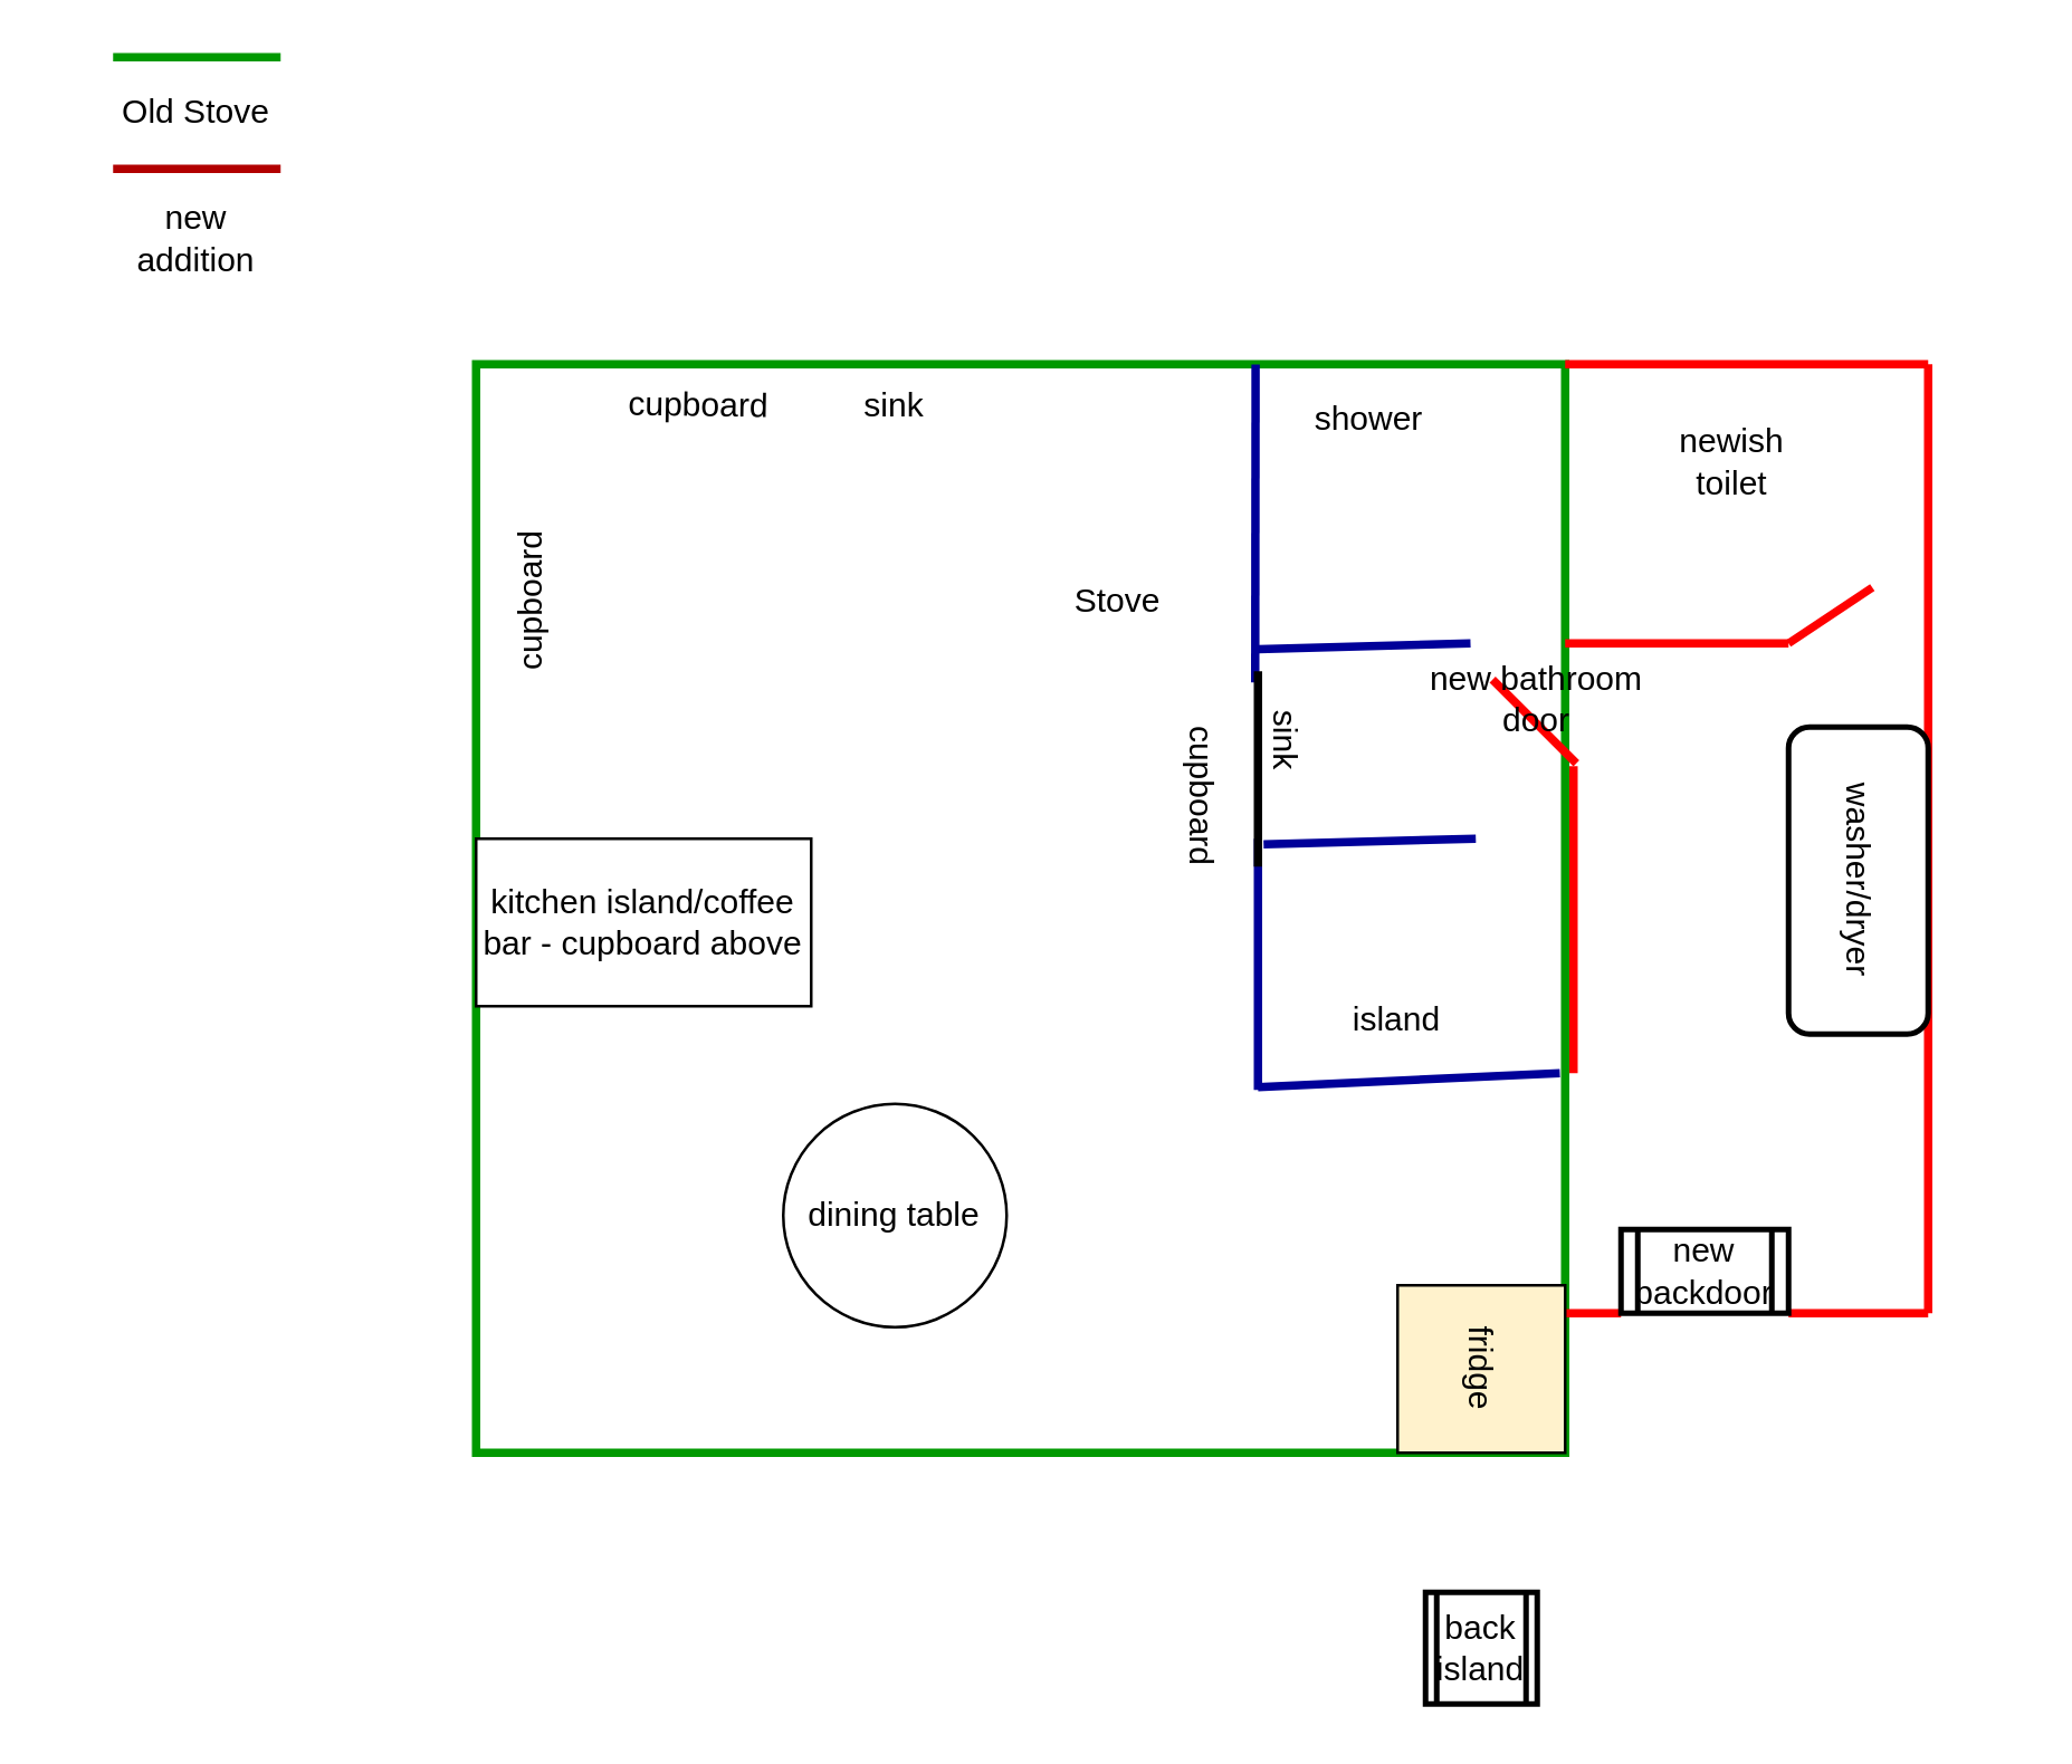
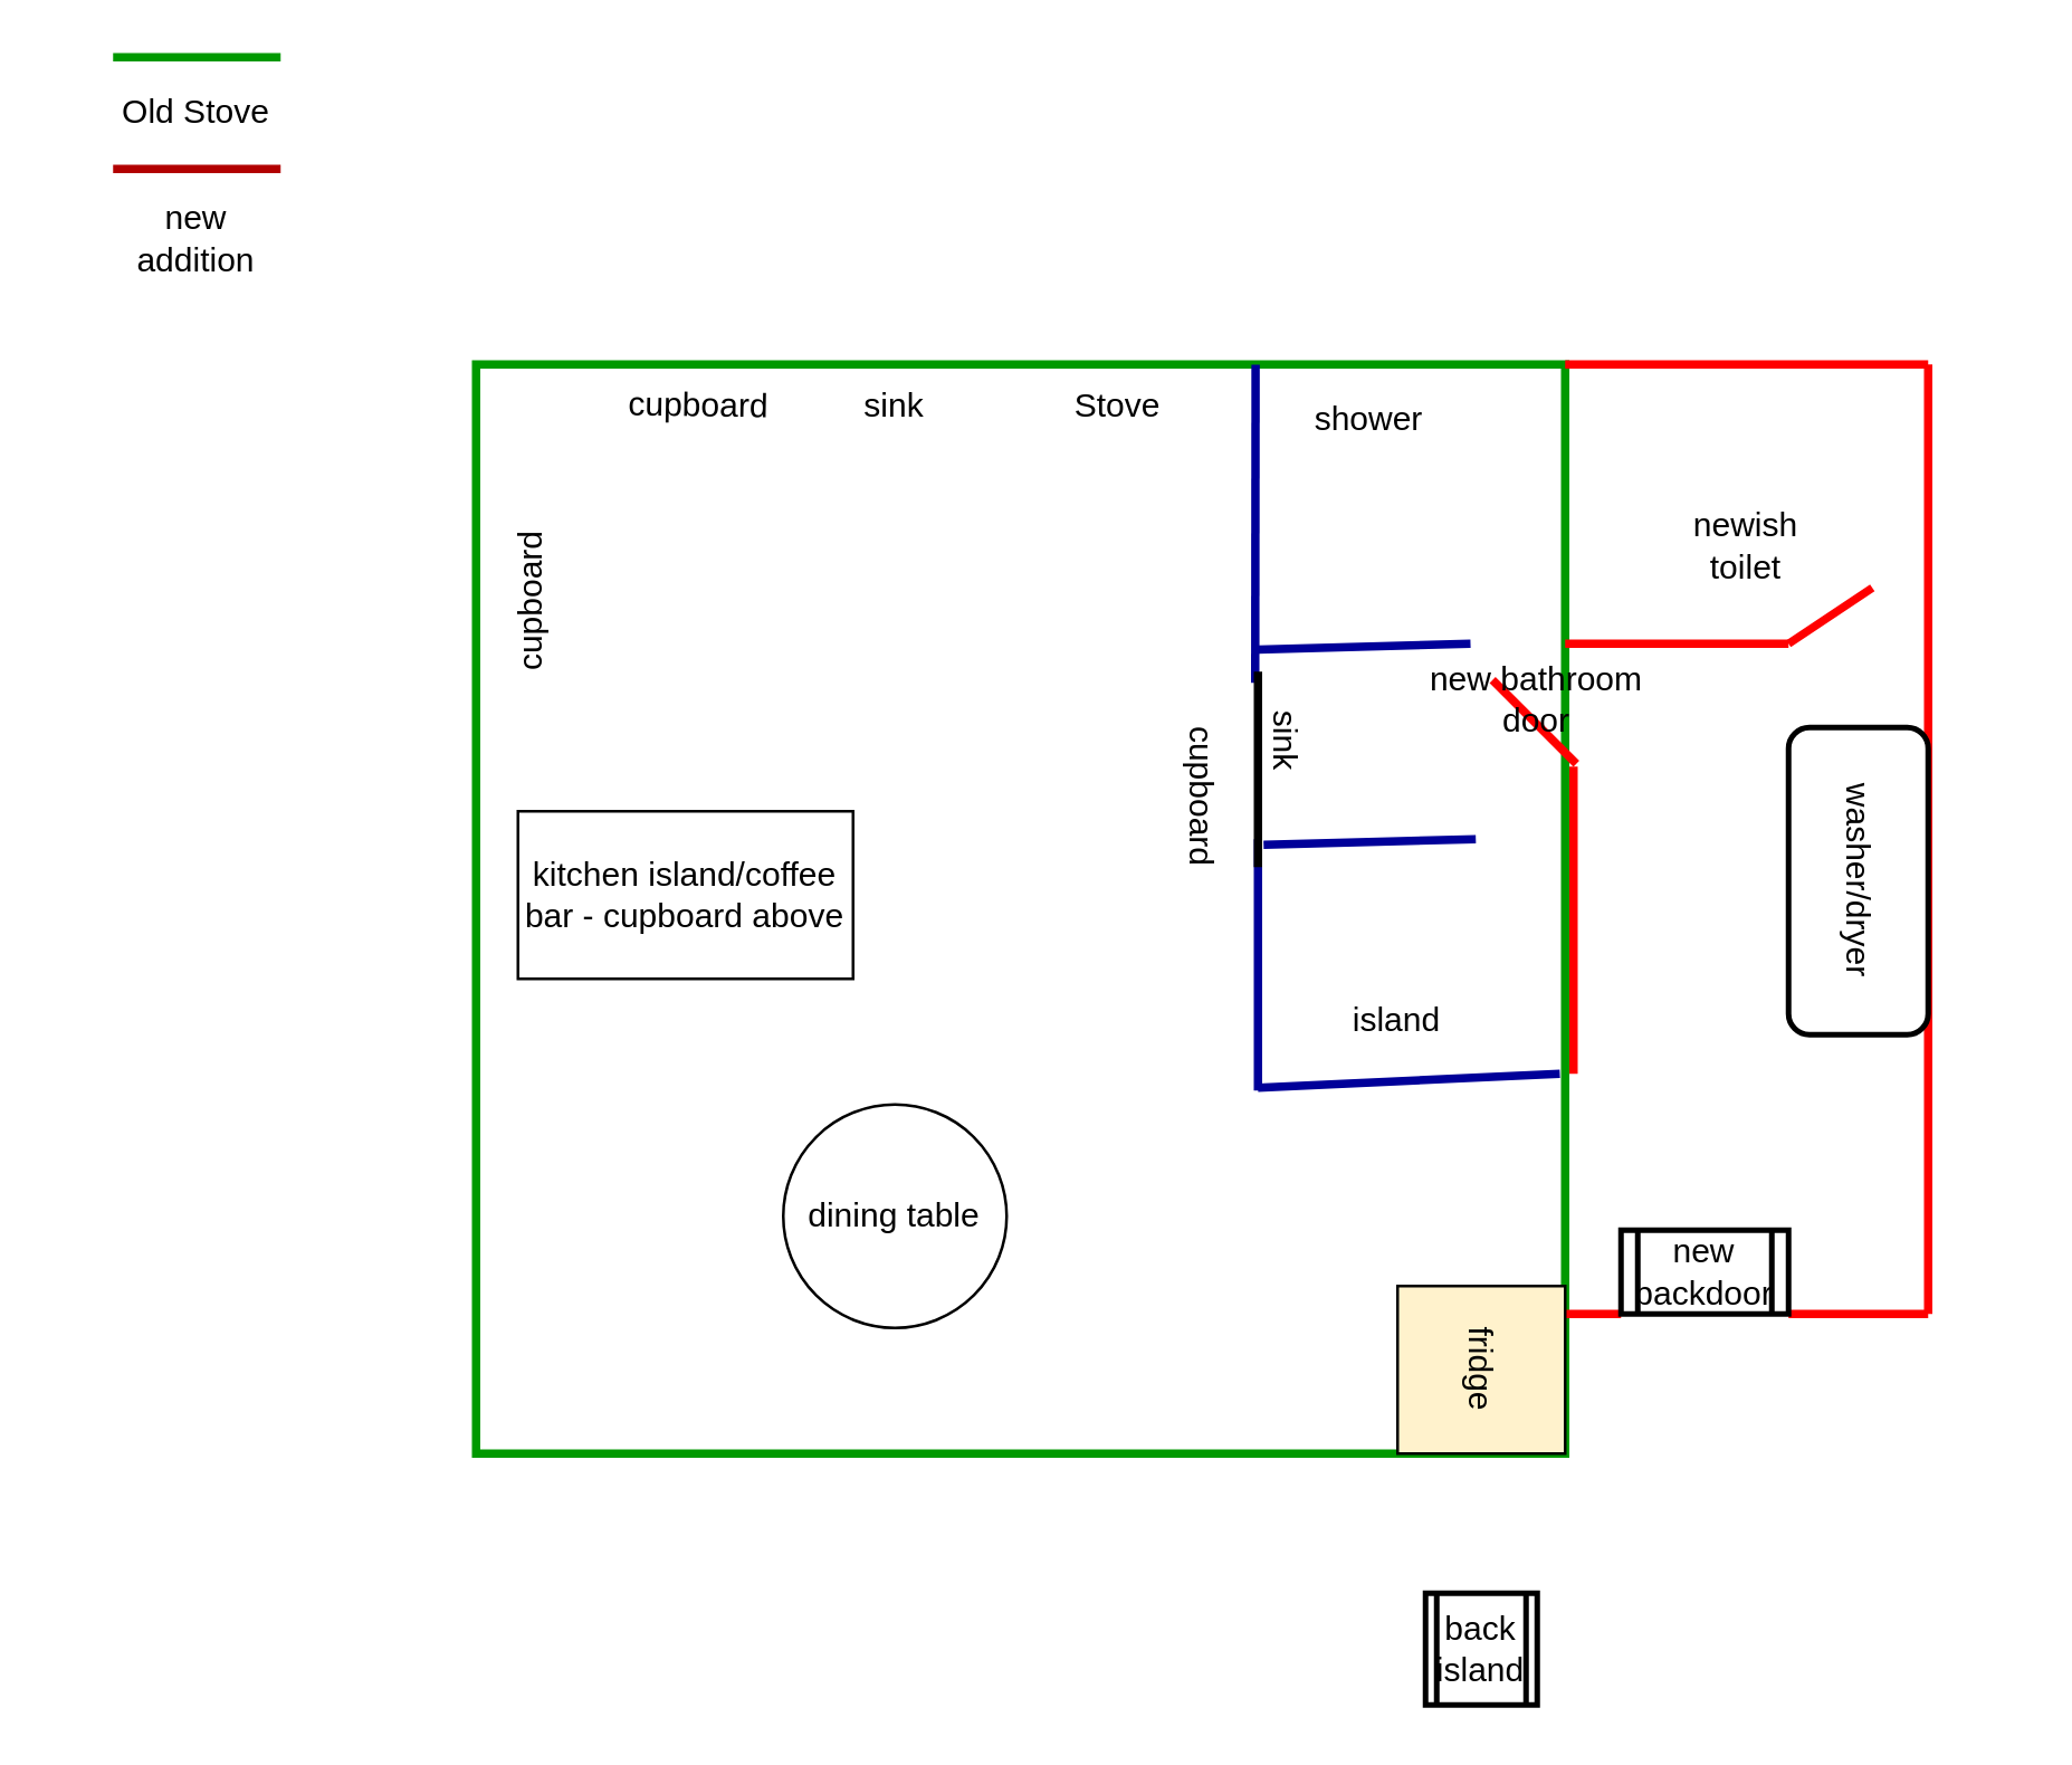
  <mxCell id="0" />
  <mxCell id="1" parent="0" />
  <mxCell id="2" value="" style="whiteSpace=wrap;html=1;aspect=fixed;strokeColor=light-dark(#009900,#FFFFFF);strokeWidth=3;" vertex="1" parent="1"><mxGeometry x="170" y="130" width="390" height="390" as="geometry" /></mxCell>
  <mxCell id="3" value="" style="endArrow=none;html=1;rounded=0;strokeColor=light-dark(#009900,#FFFFFF);strokeWidth=3;" edge="1" parent="1"><mxGeometry width="50" height="50" relative="1" as="geometry"><mxPoint x="40" y="20" as="sourcePoint" /><mxPoint x="100" y="20" as="targetPoint" /></mxGeometry></mxCell>
  <mxCell id="4" value="Old Stove" style="text;html=1;align=center;verticalAlign=middle;whiteSpace=wrap;rounded=0;" vertex="1" parent="1"><mxGeometry y="30" width="100" height="20" as="geometry" x="20" /></mxCell>
  <mxCell id="5" value="" style="endArrow=none;html=1;rounded=0;strokeColor=#000099;strokeWidth=3;" edge="1" parent="1"><mxGeometry width="50" height="50" relative="1" as="geometry"><mxPoint x="450" y="390" as="sourcePoint" /><mxPoint x="450" y="300" as="targetPoint" /></mxGeometry></mxCell>
  <mxCell id="6" value="" style="endArrow=none;html=1;rounded=0;strokeColor=#000099;strokeWidth=3;exitX=0.99;exitY=0.328;exitDx=0;exitDy=0;exitPerimeter=0;" edge="1" parent="1"><mxGeometry width="50" height="50" relative="1" as="geometry"><mxPoint x="528" y="300" as="sourcePoint" /><mxPoint x="452" y="302" as="targetPoint" /></mxGeometry></mxCell>
  <mxCell id="7" value="" style="endArrow=none;html=1;rounded=0;strokeColor=#000099;strokeWidth=3;exitX=0.99;exitY=0.328;exitDx=0;exitDy=0;exitPerimeter=0;" edge="1" parent="1"><mxGeometry width="50" height="50" relative="1" as="geometry"><mxPoint x="526.1" y="230" as="sourcePoint" /><mxPoint x="450" y="232.08" as="targetPoint" /></mxGeometry></mxCell>
  <mxCell id="8" value="" style="endArrow=none;html=1;rounded=0;strokeColor=#000099;strokeWidth=3;exitX=0.99;exitY=0.659;exitDx=0;exitDy=0;exitPerimeter=0;" edge="1" parent="1"><mxGeometry width="50" height="50" relative="1" as="geometry"><mxPoint x="558.1" y="384.01" as="sourcePoint" /><mxPoint x="450" y="389" as="targetPoint" /></mxGeometry></mxCell>
  <mxCell id="9" value="" style="endArrow=none;html=1;rounded=0;entryX=0.726;entryY=-0.01;entryDx=0;entryDy=0;entryPerimeter=0;strokeColor=#000099;strokeWidth=3;" edge="1" parent="1"><mxGeometry width="50" height="50" relative="1" as="geometry"><mxPoint x="449" y="244" as="sourcePoint" /><mxPoint x="449.14" y="130.1" as="targetPoint" /></mxGeometry></mxCell>
  <mxCell id="10" value="" style="endArrow=none;html=1;rounded=0;strokeWidth=3;" edge="1" parent="1"><mxGeometry width="50" height="50" relative="1" as="geometry"><mxPoint x="450" y="240" as="sourcePoint" /><mxPoint x="450" y="310" as="targetPoint" /></mxGeometry></mxCell>
  <mxCell id="11" value="" style="endArrow=none;html=1;rounded=0;strokeWidth=3;strokeColor=#FF0000;" edge="1" parent="1"><mxGeometry width="50" height="50" relative="1" as="geometry"><mxPoint x="560" y="130" as="sourcePoint" /><mxPoint x="690" y="130" as="targetPoint" /></mxGeometry></mxCell>
  <mxCell id="12" value="" style="endArrow=none;html=1;rounded=0;strokeWidth=3;strokeColor=#FF0000;" edge="1" parent="1"><mxGeometry width="50" height="50" relative="1" as="geometry"><mxPoint x="560" y="470" as="sourcePoint" /><mxPoint x="580" y="470" as="targetPoint" /></mxGeometry></mxCell>
  <mxCell id="13" value="" style="endArrow=none;html=1;rounded=0;strokeWidth=3;strokeColor=#FF0000;" edge="1" parent="1"><mxGeometry width="50" height="50" relative="1" as="geometry"><mxPoint x="690" y="130" as="sourcePoint" /><mxPoint x="690" y="470" as="targetPoint" /></mxGeometry></mxCell>
  <mxCell id="14" value="" style="endArrow=none;html=1;rounded=0;strokeWidth=3;strokeColor=#FF0000;" edge="1" parent="1"><mxGeometry width="50" height="50" relative="1" as="geometry"><mxPoint x="560" y="230" as="sourcePoint" /><mxPoint x="640" y="230" as="targetPoint" /></mxGeometry></mxCell>
  <mxCell id="15" value="" style="endArrow=none;html=1;rounded=0;strokeWidth=3;strokeColor=#FF0000;" edge="1" parent="1"><mxGeometry width="50" height="50" relative="1" as="geometry"><mxPoint x="563" y="274" as="sourcePoint" /><mxPoint x="563" y="384" as="targetPoint" /></mxGeometry></mxCell>
  <mxCell id="16" value="" style="endArrow=none;html=1;rounded=0;strokeWidth=3;strokeColor=#FF0000;" edge="1" parent="1"><mxGeometry width="50" height="50" relative="1" as="geometry"><mxPoint x="534" y="243" as="sourcePoint" /><mxPoint x="564" y="273" as="targetPoint" /></mxGeometry></mxCell>
  <mxCell id="17" value="" style="endArrow=none;html=1;rounded=0;strokeWidth=3;strokeColor=#FF0000;" edge="1" parent="1"><mxGeometry width="50" height="50" relative="1" as="geometry"><mxPoint x="640" y="230" as="sourcePoint" /><mxPoint x="670" y="210" as="targetPoint" /></mxGeometry></mxCell>
  <mxCell id="18" value="" style="endArrow=none;html=1;rounded=0;strokeWidth=3;strokeColor=#FF0000;" edge="1" parent="1"><mxGeometry width="50" height="50" relative="1" as="geometry"><mxPoint x="640" y="470" as="sourcePoint" /><mxPoint x="690" y="470" as="targetPoint" /></mxGeometry></mxCell>
  <mxCell id="19" value="back island" style="shape=process;whiteSpace=wrap;html=1;backgroundOutline=1;strokeWidth=2;" vertex="1" parent="1"><mxGeometry x="510" y="570" width="40" height="40" as="geometry" /></mxCell>
  <mxCell id="20" value="washer/dryer" style="rounded=1;whiteSpace=wrap;html=1;strokeWidth=2;rotation=90;" vertex="1" parent="1"><mxGeometry x="610" y="290" width="110" height="50" as="geometry" /></mxCell>
  <mxCell id="21" value="new backdoor" style="shape=process;whiteSpace=wrap;html=1;backgroundOutline=1;strokeWidth=2;" vertex="1" parent="1"><mxGeometry x="580" y="440" width="60" height="30" as="geometry" /></mxCell>
- <mxCell id="22" value="newish toilet" style="text;html=1;align=center;verticalAlign=middle;whiteSpace=wrap;rounded=0;" vertex="1" parent="1"><mxGeometry x="590" y="150" width="60" height="30" as="geometry" /></mxCell>
+ <mxCell id="22" value="newish toilet" style="text;html=1;align=center;verticalAlign=middle;whiteSpace=wrap;rounded=0;" vertex="1" parent="1"><mxGeometry x="595" y="180" width="60" height="30" as="geometry" /></mxCell>
  <mxCell id="23" value="shower" style="text;html=1;align=center;verticalAlign=middle;whiteSpace=wrap;rounded=0;" vertex="1" parent="1"><mxGeometry x="460" y="135" width="60" height="30" as="geometry" /></mxCell>
  <mxCell id="24" value="sink" style="text;html=1;align=center;verticalAlign=middle;whiteSpace=wrap;rounded=0;rotation=90;" vertex="1" parent="1"><mxGeometry x="430" y="250" width="60" height="30" as="geometry" /></mxCell>
  <mxCell id="25" value="island" style="text;html=1;align=center;verticalAlign=middle;whiteSpace=wrap;rounded=0;" vertex="1" parent="1"><mxGeometry x="470" y="350" width="60" height="30" as="geometry" /></mxCell>
  <mxCell id="26" value="new bathroom door" style="text;html=1;align=center;verticalAlign=middle;whiteSpace=wrap;rounded=0;" vertex="1" parent="1"><mxGeometry x="510" y="220" width="80" height="60" as="geometry" /></mxCell>
  <mxCell id="27" value="sink" style="text;html=1;align=center;verticalAlign=middle;whiteSpace=wrap;rounded=0;" vertex="1" parent="1"><mxGeometry x="290" y="130" width="60" height="30" as="geometry" /></mxCell>
- <mxCell id="28" value="Stove" style="text;html=1;align=center;verticalAlign=middle;whiteSpace=wrap;rounded=0;" vertex="1" parent="1"><mxGeometry x="370" y="200" width="60" height="30" as="geometry" /></mxCell>
+ <mxCell id="28" value="Stove" style="text;html=1;align=center;verticalAlign=middle;whiteSpace=wrap;rounded=0;" vertex="1" parent="1"><mxGeometry x="370" y="130" width="60" height="30" as="geometry" /></mxCell>
  <mxCell id="29" value="cupboard" style="text;html=1;align=center;verticalAlign=middle;whiteSpace=wrap;rounded=0;rotation=-90;" vertex="1" parent="1"><mxGeometry x="160" y="200" width="60" height="30" as="geometry" /></mxCell>
  <mxCell id="30" value="cupboard" style="text;html=1;align=center;verticalAlign=middle;whiteSpace=wrap;rounded=0;rotation=90;" vertex="1" parent="1"><mxGeometry x="400" y="270" width="60" height="30" as="geometry" /></mxCell>
  <mxCell id="31" value="cupboard" style="text;html=1;align=center;verticalAlign=middle;whiteSpace=wrap;rounded=0;rotation=1;" vertex="1" parent="1"><mxGeometry x="220" y="130" width="60" height="30" as="geometry" /></mxCell>
  <mxCell id="32" value="dining table" style="ellipse;whiteSpace=wrap;html=1;aspect=fixed;" vertex="1" parent="1"><mxGeometry x="280" y="395" width="80" height="80" as="geometry" /></mxCell>
- <mxCell id="33" value="kitchen island/coffee bar - cupboard above" style="rounded=0;whiteSpace=wrap;html=1;" vertex="1" parent="1"><mxGeometry x="170" y="300" width="120" height="60" as="geometry" /></mxCell>
+ <mxCell id="33" value="kitchen island/coffee bar - cupboard above" style="rounded=0;whiteSpace=wrap;html=1;" vertex="1" parent="1"><mxGeometry x="185" y="290" width="120" height="60" as="geometry" /></mxCell>
  <mxCell id="34" value="fridge" style="rounded=0;whiteSpace=wrap;html=1;rotation=90;fillColor=#fff2cc;" vertex="1" parent="1"><mxGeometry x="500" y="460" width="60" height="60" as="geometry" /></mxCell>
  <mxCell id="35" value="" style="endArrow=none;html=1;rounded=0;strokeColor=#B20000;strokeWidth=3;fillColor=#e51400;" edge="1" parent="1"><mxGeometry width="50" height="50" relative="1" as="geometry"><mxPoint x="40" y="60" as="sourcePoint" /><mxPoint x="100" y="60" as="targetPoint" /></mxGeometry></mxCell>
  <mxCell id="36" value="new addition" style="text;html=1;align=center;verticalAlign=middle;whiteSpace=wrap;rounded=0;" vertex="1" parent="1"><mxGeometry x="40" y="70" width="60" height="30" as="geometry" /></mxCell>
